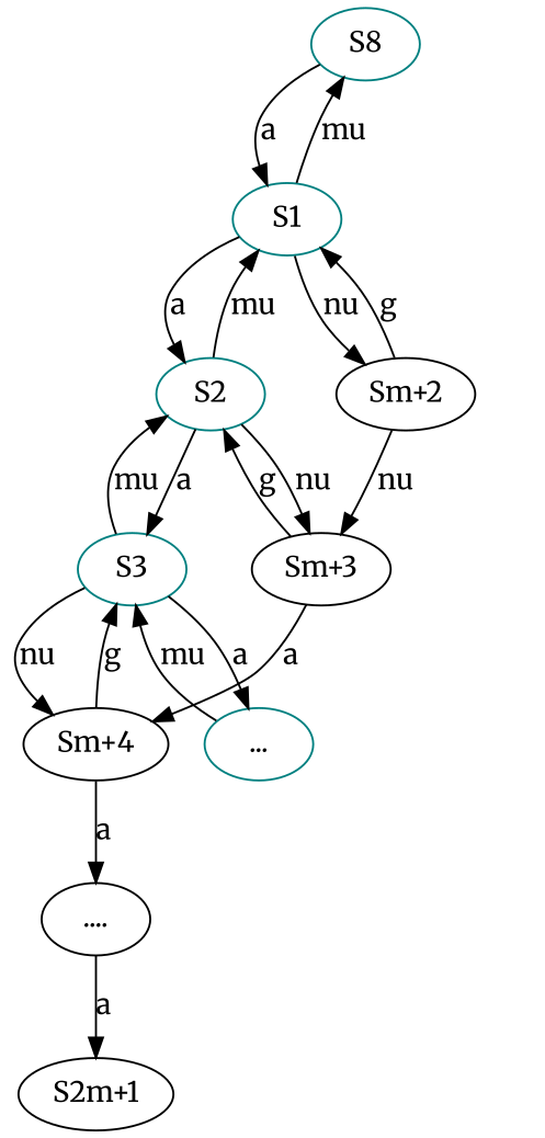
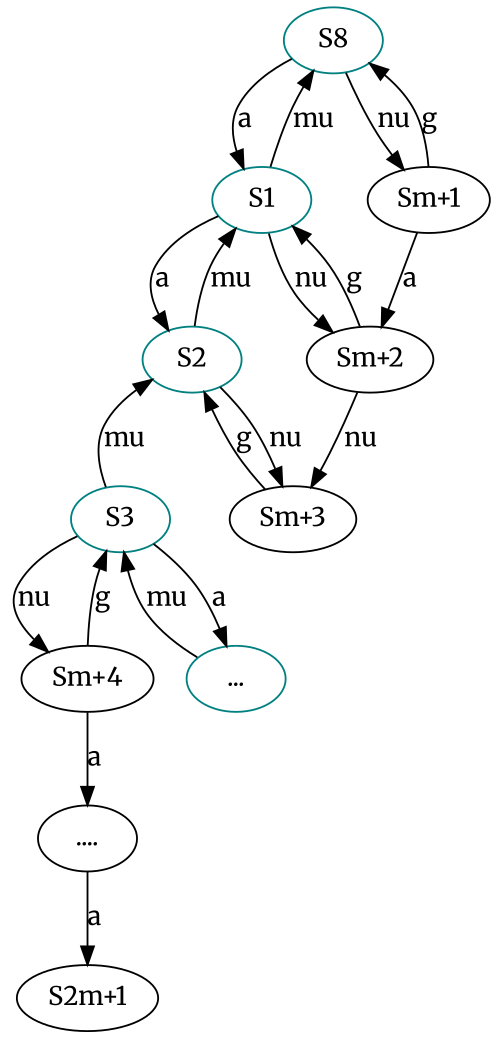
  digraph {
    fontname=Merriweather
    node [fontname=Merriweather]
    edge [fontname=Merriweather]
    n1 [color=teal label=S8]
    S1 [color=teal]
+   "Sm+1"
    "Sm+2"
    S2 [color=teal]
    "Sm+3"
    S3 [color=teal]
    "Sm+4"
    "..." [color=teal]
    "...."
    "S2m+1"
    n1 -> S1 [label=a]
+   n1 -> "Sm+1" [label=nu]
    S1 -> n1 [label=mu]
    S1 -> "Sm+2" [label=nu]
    S1 -> S2 [label=a]
+   "Sm+1" -> n1 [label=g]
+   "Sm+1" -> "Sm+2" [label=a]
    "Sm+2" -> S1 [label=g]
    "Sm+2" -> "Sm+3" [label=nu]
    S2 -> S1 [label=mu]
    S2 -> "Sm+3" [label=nu]
-   S2 -> S3 [label=a]
    "Sm+3" -> S2 [label=g]
-   "Sm+3" -> "Sm+4" [label=a]
    S3 -> S2 [label=mu]
    S3 -> "Sm+4" [label=nu]
    S3 -> "..." [label=a shape=plaintext]
    "Sm+4" -> S3 [label=g]
    "Sm+4" -> "...." [label=a]
    "..." -> S3 [label=mu shape=plaintext]
    "...." -> "S2m+1" [label=a]
  }
